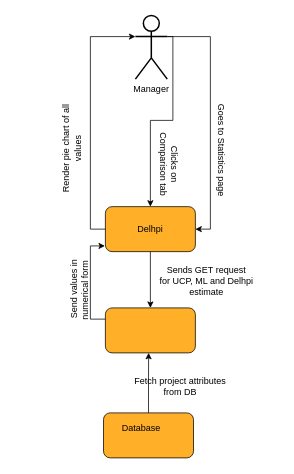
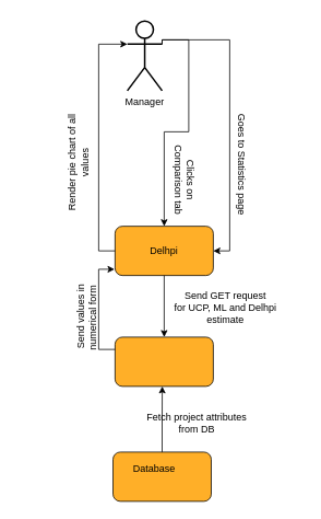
  <mxCell id="0" />
  <mxCell id="1" parent="0" />
  <mxCell id="2" value="" style="group;fontSize=12;" parent="1" vertex="1" connectable="0"><mxGeometry x="140" y="275" width="120" height="60" as="geometry" /></mxCell>
  <mxCell id="3" value="" style="rounded=1;whiteSpace=wrap;html=1;fillColor=#FFAF28;fontSize=12;" parent="2" vertex="1"><mxGeometry width="120" height="60" as="geometry" /></mxCell>
  <mxCell id="4" value="&lt;font style=&quot;font-size: 12px;&quot;&gt;Delhpi&lt;/font&gt;" style="text;html=1;strokeColor=none;fillColor=none;align=center;verticalAlign=middle;whiteSpace=wrap;rounded=0;fontSize=12;" parent="2" vertex="1"><mxGeometry x="30" y="15" width="60" height="30" as="geometry" /></mxCell>
  <mxCell id="5" value="" style="group;fontSize=12;" parent="1" vertex="1" connectable="0"><mxGeometry x="140" y="410" width="120" height="60" as="geometry" /></mxCell>
  <mxCell id="6" value="" style="rounded=1;whiteSpace=wrap;html=1;fillColor=#FFAF28;fontSize=12;" parent="5" vertex="1"><mxGeometry width="120" height="60" as="geometry" /></mxCell>
  <mxCell id="7" style="edgeStyle=orthogonalEdgeStyle;rounded=0;orthogonalLoop=1;jettySize=auto;html=1;exitX=1;exitY=0.333;exitDx=0;exitDy=0;exitPerimeter=0;entryX=1;entryY=0.5;entryDx=0;entryDy=0;" edge="1" parent="1" source="9" target="3"><mxGeometry relative="1" as="geometry"><Array as="points"><mxPoint x="280" y="48" /><mxPoint x="280" y="305" /></Array></mxGeometry></mxCell>
  <mxCell id="8" style="edgeStyle=orthogonalEdgeStyle;rounded=0;orthogonalLoop=1;jettySize=auto;html=1;exitX=1;exitY=0.333;exitDx=0;exitDy=0;exitPerimeter=0;entryX=0.5;entryY=0;entryDx=0;entryDy=0;" edge="1" parent="1" source="9" target="3"><mxGeometry relative="1" as="geometry"><Array as="points"><mxPoint x="230" y="48" /><mxPoint x="230" y="160" /><mxPoint x="200" y="160" /></Array></mxGeometry></mxCell>
- <mxCell id="9" value="Manager" style="shape=umlActor;verticalLabelPosition=bottom;verticalAlign=top;html=1;outlineConnect=0;rounded=1;strokeWidth=2;fontSize=12;" parent="1" vertex="1"><mxGeometry x="180" y="20" width="42.5" height="85" as="geometry" /></mxCell>
+ <mxCell id="9" value="Manager" style="shape=umlActor;verticalLabelPosition=bottom;verticalAlign=top;html=1;outlineConnect=0;rounded=1;strokeWidth=2;fontSize=12;" parent="1" vertex="1"><mxGeometry x="155" y="25" width="42.5" height="85" as="geometry" /></mxCell>
  <mxCell id="10" value="" style="group;fontSize=12;" parent="1" vertex="1" connectable="0"><mxGeometry x="137.5" y="550" width="120" height="60" as="geometry" /></mxCell>
  <mxCell id="11" value="" style="rounded=1;whiteSpace=wrap;html=1;fillColor=#FFAF28;fontSize=12;" parent="10" vertex="1"><mxGeometry width="120" height="60" as="geometry" /></mxCell>
  <mxCell id="12" value="&lt;font style=&quot;font-size: 12px&quot;&gt;Database&lt;/font&gt;" style="text;html=1;strokeColor=none;fillColor=none;align=center;verticalAlign=middle;whiteSpace=wrap;rounded=0;fontSize=12;" parent="10" vertex="1"><mxGeometry x="20" y="5" width="60" height="30" as="geometry" /></mxCell>
  <mxCell id="13" value="Goes to Statistics page" style="text;html=1;strokeColor=none;fillColor=none;align=center;verticalAlign=middle;whiteSpace=wrap;rounded=0;rotation=90;" parent="1" vertex="1"><mxGeometry x="220" y="185" width="150" height="30" as="geometry" /></mxCell>
  <mxCell id="14" value="Clicks on Comparison&amp;nbsp;tab" style="text;html=1;strokeColor=none;fillColor=none;align=center;verticalAlign=middle;whiteSpace=wrap;rounded=0;rotation=90;" parent="1" vertex="1"><mxGeometry x="170" y="210" width="110" height="17.5" as="geometry" /></mxCell>
- <mxCell id="15" value="Sends GET request&lt;br&gt;for UCP, ML and Delhpi estimate" style="text;html=1;strokeColor=none;fillColor=none;align=center;verticalAlign=middle;whiteSpace=wrap;rounded=0;" parent="1" vertex="1"><mxGeometry x="200" y="359.43" width="150" height="30" as="geometry" /></mxCell>
+ <mxCell id="15" value="Send GET request&lt;br&gt;for UCP, ML and Delhpi estimate" style="text;html=1;strokeColor=none;fillColor=none;align=center;verticalAlign=middle;whiteSpace=wrap;rounded=0;" parent="1" vertex="1"><mxGeometry x="200" y="359.43" width="150" height="30" as="geometry" /></mxCell>
  <mxCell id="16" value="Fetch project attributes from DB" style="text;html=1;strokeColor=none;fillColor=none;align=center;verticalAlign=middle;whiteSpace=wrap;rounded=0;" parent="1" vertex="1"><mxGeometry x="165" y="500" width="150" height="30" as="geometry" /></mxCell>
  <mxCell id="17" style="edgeStyle=orthogonalEdgeStyle;rounded=0;orthogonalLoop=1;jettySize=auto;html=1;exitX=0;exitY=0.5;exitDx=0;exitDy=0;entryX=0;entryY=0.333;entryDx=0;entryDy=0;entryPerimeter=0;" edge="1" parent="1" source="3" target="9"><mxGeometry relative="1" as="geometry" /></mxCell>
  <mxCell id="18" value="Render pie chart of all values" style="text;html=1;strokeColor=none;fillColor=none;align=center;verticalAlign=middle;whiteSpace=wrap;rounded=0;rotation=-90;" parent="1" vertex="1"><mxGeometry x="20" y="182.5" width="150" height="30" as="geometry" /></mxCell>
  <mxCell id="19" style="edgeStyle=orthogonalEdgeStyle;rounded=0;orthogonalLoop=1;jettySize=auto;html=1;exitX=0.5;exitY=1;exitDx=0;exitDy=0;" edge="1" parent="1" source="3" target="6"><mxGeometry relative="1" as="geometry" /></mxCell>
  <mxCell id="20" style="edgeStyle=orthogonalEdgeStyle;rounded=0;orthogonalLoop=1;jettySize=auto;html=1;exitX=0;exitY=0.25;exitDx=0;exitDy=0;entryX=-0.005;entryY=0.873;entryDx=0;entryDy=0;entryPerimeter=0;" edge="1" parent="1" source="6" target="3"><mxGeometry relative="1" as="geometry" /></mxCell>
  <mxCell id="21" value="Send values in &lt;br&gt;numerical form&amp;nbsp;" style="text;html=1;strokeColor=none;fillColor=none;align=center;verticalAlign=middle;whiteSpace=wrap;rounded=0;rotation=-90;" parent="1" vertex="1"><mxGeometry x="30" y="370" width="150" height="30" as="geometry" /></mxCell>
  <mxCell id="22" style="edgeStyle=orthogonalEdgeStyle;rounded=0;orthogonalLoop=1;jettySize=auto;html=1;exitX=0.5;exitY=0;exitDx=0;exitDy=0;" edge="1" parent="1" source="11"><mxGeometry relative="1" as="geometry"><mxPoint x="197.652" y="470" as="targetPoint" /></mxGeometry></mxCell>
